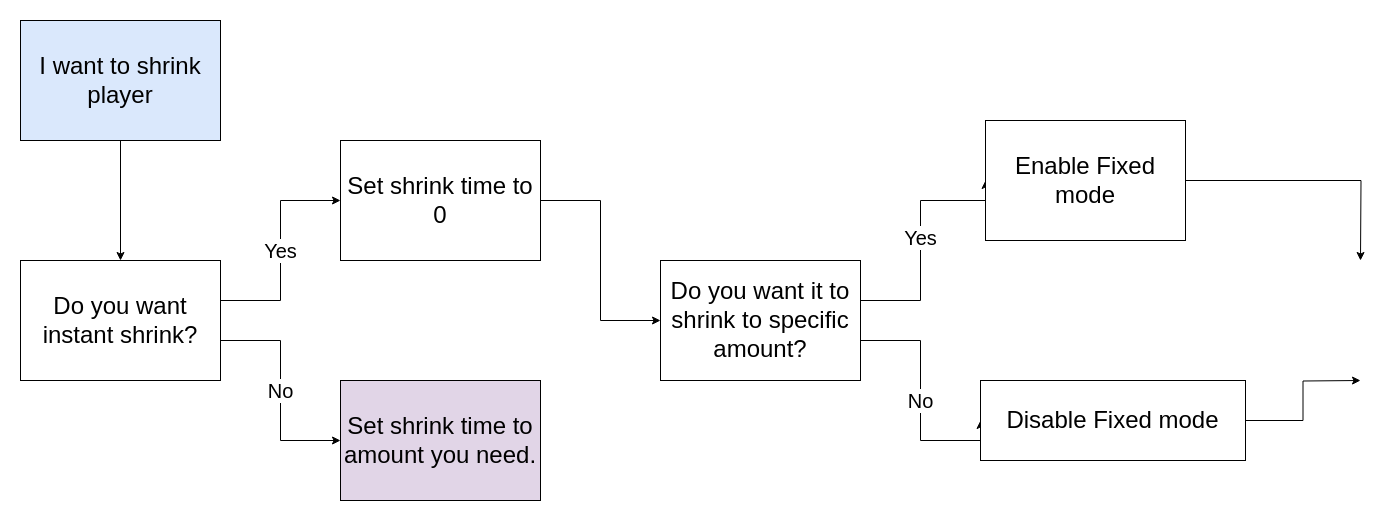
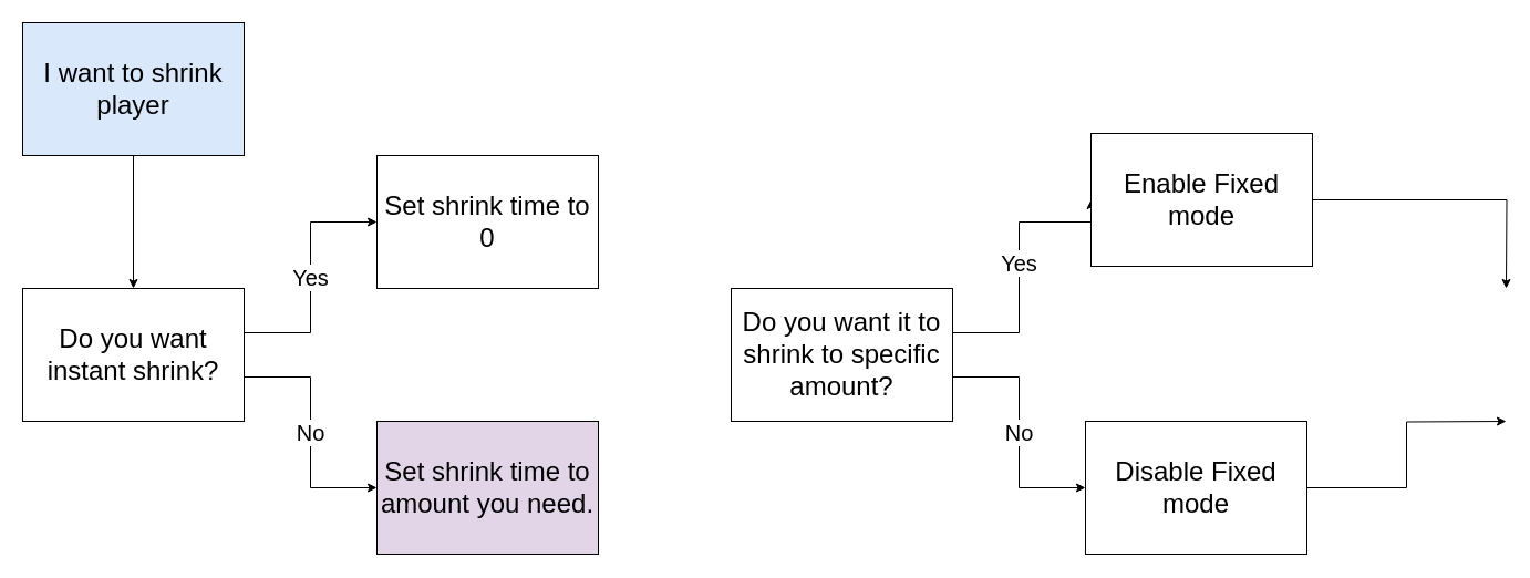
  <mxCell id="0" />
  <mxCell id="1" parent="0" />
  <mxCell id="2" style="edgeStyle=orthogonalEdgeStyle;rounded=0;orthogonalLoop=1;jettySize=auto;html=1;" edge="1" parent="1" source="3" target="11"><mxGeometry relative="1" as="geometry" /></mxCell>
  <mxCell id="3" value="&lt;font style=&quot;font-size: 24px;&quot;&gt;I want to shrink player&lt;/font&gt;" style="rounded=0;whiteSpace=wrap;html=1;fillColor=#dae8fc;" vertex="1" parent="1"><mxGeometry x="20" y="20" width="200" height="120" as="geometry" /></mxCell>
  <mxCell id="4" value="&lt;font style=&quot;font-size: 20px;&quot;&gt;Yes&lt;/font&gt;" style="edgeStyle=orthogonalEdgeStyle;rounded=0;orthogonalLoop=1;jettySize=auto;html=1;entryX=0;entryY=0.5;entryDx=0;entryDy=0;" edge="1" parent="1" source="6" target="8"><mxGeometry relative="1" as="geometry"><Array as="points"><mxPoint x="920" y="300" /><mxPoint x="920" y="200" /></Array></mxGeometry></mxCell>
  <mxCell id="5" value="&lt;font style=&quot;font-size: 20px;&quot;&gt;No&lt;/font&gt;" style="edgeStyle=orthogonalEdgeStyle;rounded=0;orthogonalLoop=1;jettySize=auto;html=1;entryX=0;entryY=0.5;entryDx=0;entryDy=0;" edge="1" parent="1" source="6" target="10"><mxGeometry relative="1" as="geometry"><Array as="points"><mxPoint x="920" y="340" /><mxPoint x="920" y="440" /></Array></mxGeometry></mxCell>
  <mxCell id="6" value="&lt;font style=&quot;font-size: 24px;&quot;&gt;Do you want it to shrink to specific amount?&lt;/font&gt;" style="rounded=0;whiteSpace=wrap;html=1;" vertex="1" parent="1"><mxGeometry x="660" y="260" width="200" height="120" as="geometry" /></mxCell>
  <mxCell id="7" style="edgeStyle=orthogonalEdgeStyle;rounded=0;orthogonalLoop=1;jettySize=auto;html=1;entryX=0.5;entryY=0;entryDx=0;entryDy=0;" edge="1" parent="1" source="8"><mxGeometry relative="1" as="geometry"><mxPoint x="1360" y="260" as="targetPoint" /></mxGeometry></mxCell>
  <mxCell id="8" value="&lt;font style=&quot;font-size: 24px;&quot;&gt;Enable Fixed mode&lt;/font&gt;" style="rounded=0;whiteSpace=wrap;html=1;" vertex="1" parent="1"><mxGeometry x="985" y="120" width="200" height="120" as="geometry" /></mxCell>
  <mxCell id="9" style="edgeStyle=orthogonalEdgeStyle;rounded=0;orthogonalLoop=1;jettySize=auto;html=1;entryX=0.5;entryY=1;entryDx=0;entryDy=0;" edge="1" parent="1" source="10"><mxGeometry relative="1" as="geometry"><mxPoint x="1360" y="380" as="targetPoint" /></mxGeometry></mxCell>
- <mxCell id="10" value="&lt;font style=&quot;font-size: 24px;&quot;&gt;Disable Fixed mode&lt;/font&gt;" style="rounded=0;whiteSpace=wrap;html=1;" vertex="1" parent="1"><mxGeometry x="980" y="380" width="265" height="80" as="geometry" /></mxCell>
+ <mxCell id="10" value="&lt;font style=&quot;font-size: 24px;&quot;&gt;Disable Fixed mode&lt;/font&gt;" style="rounded=0;whiteSpace=wrap;html=1;" vertex="1" parent="1"><mxGeometry x="980" y="380" width="200" height="120" as="geometry" /></mxCell>
  <mxCell id="11" value="&lt;font style=&quot;font-size: 24px;&quot;&gt;Do you want instant shrink?&lt;/font&gt;" style="rounded=0;whiteSpace=wrap;html=1;" vertex="1" parent="1"><mxGeometry x="20" y="260" width="200" height="120" as="geometry" /></mxCell>
- <mxCell id="12" style="edgeStyle=orthogonalEdgeStyle;rounded=0;orthogonalLoop=1;jettySize=auto;html=1;" edge="1" parent="1" source="13" target="6"><mxGeometry relative="1" as="geometry" /></mxCell>
  <mxCell id="13" value="&lt;font style=&quot;font-size: 24px;&quot;&gt;Set shrink time to 0&lt;/font&gt;" style="rounded=0;whiteSpace=wrap;html=1;" vertex="1" parent="1"><mxGeometry x="340" y="140" width="200" height="120" as="geometry" /></mxCell>
  <mxCell id="14" value="&lt;font style=&quot;font-size: 24px;&quot;&gt;Set shrink time to amount you need.&lt;/font&gt;" style="rounded=0;whiteSpace=wrap;html=1;fillColor=#e1d5e7;" vertex="1" parent="1"><mxGeometry x="340" y="380" width="200" height="120" as="geometry" /></mxCell>
  <mxCell id="15" value="&lt;font style=&quot;font-size: 20px;&quot;&gt;Yes&lt;/font&gt;" style="edgeStyle=orthogonalEdgeStyle;rounded=0;orthogonalLoop=1;jettySize=auto;html=1;" edge="1" parent="1"><mxGeometry relative="1" as="geometry"><mxPoint x="220" y="300" as="sourcePoint" /><mxPoint x="340" y="200" as="targetPoint" /><Array as="points"><mxPoint x="280" y="300" /><mxPoint x="280" y="200" /></Array></mxGeometry></mxCell>
  <mxCell id="16" value="&lt;font style=&quot;font-size: 20px;&quot;&gt;No&lt;/font&gt;" style="edgeStyle=orthogonalEdgeStyle;rounded=0;orthogonalLoop=1;jettySize=auto;html=1;" edge="1" parent="1"><mxGeometry relative="1" as="geometry"><mxPoint x="220" y="340" as="sourcePoint" /><mxPoint x="340" y="440" as="targetPoint" /><Array as="points"><mxPoint x="280" y="340" /><mxPoint x="280" y="440" /></Array></mxGeometry></mxCell>
